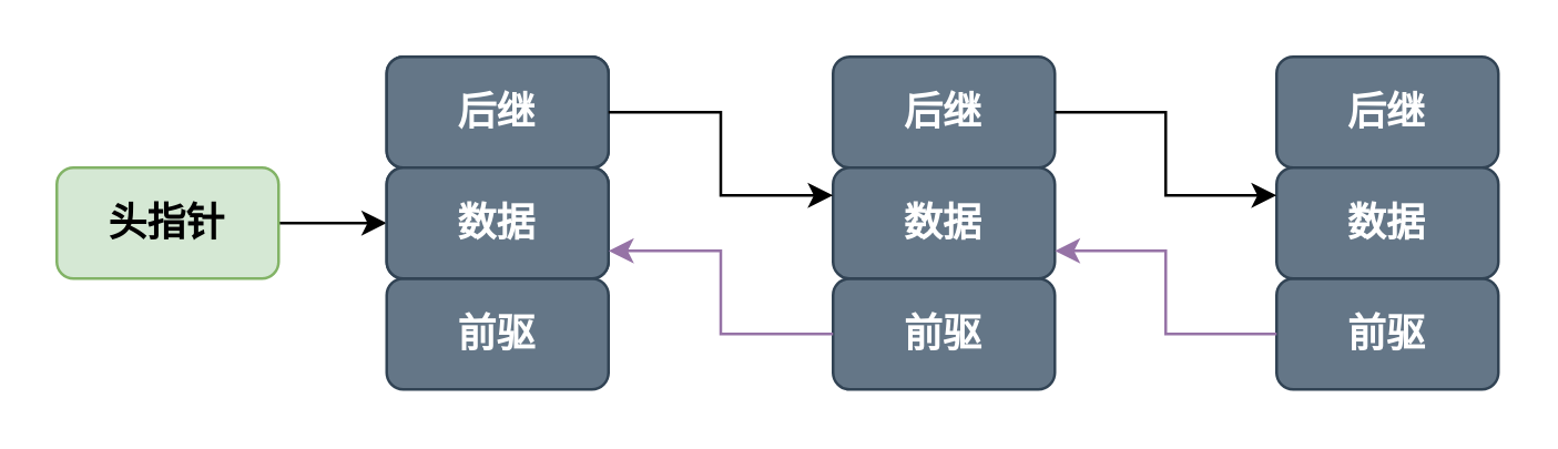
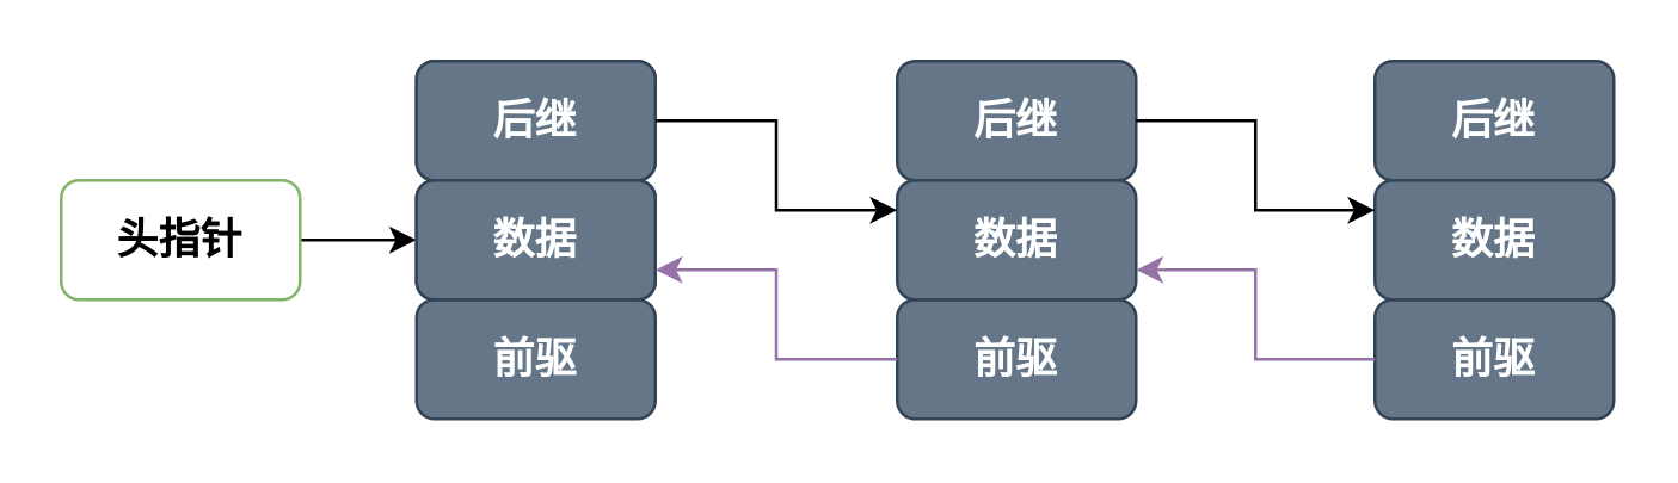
  <mxCell id="0" />
  <mxCell id="1" parent="0" />
  <mxCell id="2" style="edgeStyle=orthogonalEdgeStyle;rounded=0;orthogonalLoop=1;jettySize=auto;html=1;exitX=1;exitY=0.5;exitDx=0;exitDy=0;entryX=0;entryY=0.5;entryDx=0;entryDy=0;" edge="1" parent="1" source="3" target="9"><mxGeometry relative="1" as="geometry" /></mxCell>
- <mxCell id="3" value="&lt;font style=&quot;font-size: 14px&quot;&gt;&lt;b&gt;头指针&lt;/b&gt;&lt;/font&gt;" style="rounded=1;whiteSpace=wrap;html=1;fillColor=#d5e8d4;strokeColor=#82b366;" vertex="1" parent="1"><mxGeometry x="20" y="60" width="80" height="40" as="geometry" /></mxCell>
+ <mxCell id="3" value="&lt;font style=&quot;font-size: 14px&quot;&gt;&lt;b&gt;头指针&lt;/b&gt;&lt;/font&gt;" style="rounded=1;whiteSpace=wrap;html=1;fillColor=#ffffff;strokeColor=#82b366;" vertex="1" parent="1"><mxGeometry x="20" y="60" width="80" height="40" as="geometry" /></mxCell>
  <mxCell id="4" value="&lt;font style=&quot;font-size: 14px&quot;&gt;&lt;b&gt;前驱&lt;/b&gt;&lt;/font&gt;" style="rounded=1;whiteSpace=wrap;html=1;fillColor=#647687;strokeColor=#314354;fontColor=#ffffff;" vertex="1" parent="1"><mxGeometry x="139" y="20" width="80" height="40" as="geometry" /></mxCell>
  <mxCell id="5" value="&lt;font style=&quot;font-size: 14px&quot;&gt;&lt;b&gt;数据&lt;/b&gt;&lt;/font&gt;" style="rounded=1;whiteSpace=wrap;html=1;fillColor=#647687;strokeColor=#314354;fontColor=#ffffff;" vertex="1" parent="1"><mxGeometry x="139" y="60" width="80" height="40" as="geometry" /></mxCell>
  <mxCell id="6" value="" style="group" vertex="1" connectable="0" parent="1"><mxGeometry x="139" y="20" width="80" height="120" as="geometry" /></mxCell>
  <mxCell id="7" value="&lt;font style=&quot;font-size: 14px&quot;&gt;&lt;b&gt;前驱&lt;/b&gt;&lt;/font&gt;" style="rounded=1;whiteSpace=wrap;html=1;fillColor=#647687;strokeColor=#314354;fontColor=#ffffff;" vertex="1" parent="6"><mxGeometry y="80" width="80" height="40" as="geometry" /></mxCell>
  <mxCell id="8" value="&lt;font style=&quot;font-size: 14px&quot;&gt;&lt;b&gt;后继&lt;/b&gt;&lt;/font&gt;" style="rounded=1;whiteSpace=wrap;html=1;fillColor=#647687;strokeColor=#314354;fontColor=#ffffff;" vertex="1" parent="6"><mxGeometry width="80" height="40" as="geometry" /></mxCell>
  <mxCell id="9" value="&lt;font style=&quot;font-size: 14px&quot;&gt;&lt;b&gt;数据&lt;/b&gt;&lt;/font&gt;" style="rounded=1;whiteSpace=wrap;html=1;fillColor=#647687;strokeColor=#314354;fontColor=#ffffff;" vertex="1" parent="6"><mxGeometry y="40" width="80" height="40" as="geometry" /></mxCell>
  <mxCell id="10" value="" style="group" vertex="1" connectable="0" parent="1"><mxGeometry x="300" y="20" width="80" height="120" as="geometry" /></mxCell>
  <mxCell id="11" value="&lt;font style=&quot;font-size: 14px&quot;&gt;&lt;b&gt;前驱&lt;/b&gt;&lt;/font&gt;" style="rounded=1;whiteSpace=wrap;html=1;fillColor=#647687;strokeColor=#314354;fontColor=#ffffff;" vertex="1" parent="10"><mxGeometry y="80" width="80" height="40" as="geometry" /></mxCell>
  <mxCell id="12" value="&lt;font style=&quot;font-size: 14px&quot;&gt;&lt;b&gt;后继&lt;/b&gt;&lt;/font&gt;" style="rounded=1;whiteSpace=wrap;html=1;fillColor=#647687;strokeColor=#314354;fontColor=#ffffff;" vertex="1" parent="10"><mxGeometry width="80" height="40" as="geometry" /></mxCell>
  <mxCell id="13" value="&lt;font style=&quot;font-size: 14px&quot;&gt;&lt;b&gt;数据&lt;/b&gt;&lt;/font&gt;" style="rounded=1;whiteSpace=wrap;html=1;fillColor=#647687;strokeColor=#314354;fontColor=#ffffff;" vertex="1" parent="10"><mxGeometry y="40" width="80" height="40" as="geometry" /></mxCell>
  <mxCell id="14" value="" style="group" vertex="1" connectable="0" parent="1"><mxGeometry x="460" y="20" width="80" height="120" as="geometry" /></mxCell>
  <mxCell id="15" value="&lt;font style=&quot;font-size: 14px&quot;&gt;&lt;b&gt;前驱&lt;/b&gt;&lt;/font&gt;" style="rounded=1;whiteSpace=wrap;html=1;fillColor=#647687;strokeColor=#314354;fontColor=#ffffff;" vertex="1" parent="14"><mxGeometry y="80" width="80" height="40" as="geometry" /></mxCell>
  <mxCell id="16" value="&lt;font style=&quot;font-size: 14px&quot;&gt;&lt;b&gt;后继&lt;/b&gt;&lt;/font&gt;" style="rounded=1;whiteSpace=wrap;html=1;fillColor=#647687;strokeColor=#314354;fontColor=#ffffff;" vertex="1" parent="14"><mxGeometry width="80" height="40" as="geometry" /></mxCell>
  <mxCell id="17" value="&lt;font style=&quot;font-size: 14px&quot;&gt;&lt;b&gt;数据&lt;/b&gt;&lt;/font&gt;" style="rounded=1;whiteSpace=wrap;html=1;fillColor=#647687;strokeColor=#314354;fontColor=#ffffff;" vertex="1" parent="14"><mxGeometry y="40" width="80" height="40" as="geometry" /></mxCell>
  <mxCell id="18" style="edgeStyle=orthogonalEdgeStyle;rounded=0;orthogonalLoop=1;jettySize=auto;html=1;exitX=1;exitY=0.5;exitDx=0;exitDy=0;entryX=0;entryY=0.25;entryDx=0;entryDy=0;" edge="1" parent="1" source="8" target="13"><mxGeometry relative="1" as="geometry" /></mxCell>
  <mxCell id="19" style="edgeStyle=orthogonalEdgeStyle;rounded=0;orthogonalLoop=1;jettySize=auto;html=1;exitX=1;exitY=0.5;exitDx=0;exitDy=0;entryX=0;entryY=0.25;entryDx=0;entryDy=0;" edge="1" parent="1" source="12" target="17"><mxGeometry relative="1" as="geometry" /></mxCell>
  <mxCell id="20" style="edgeStyle=orthogonalEdgeStyle;rounded=0;orthogonalLoop=1;jettySize=auto;html=1;exitX=0;exitY=0.5;exitDx=0;exitDy=0;entryX=1;entryY=0.75;entryDx=0;entryDy=0;fillColor=#e1d5e7;strokeColor=#9673a6;" edge="1" parent="1" source="15" target="13"><mxGeometry relative="1" as="geometry" /></mxCell>
  <mxCell id="21" style="edgeStyle=orthogonalEdgeStyle;rounded=0;orthogonalLoop=1;jettySize=auto;html=1;exitX=0;exitY=0.5;exitDx=0;exitDy=0;entryX=1;entryY=0.75;entryDx=0;entryDy=0;fillColor=#e1d5e7;strokeColor=#9673a6;" edge="1" parent="1" source="11" target="9"><mxGeometry relative="1" as="geometry" /></mxCell>
